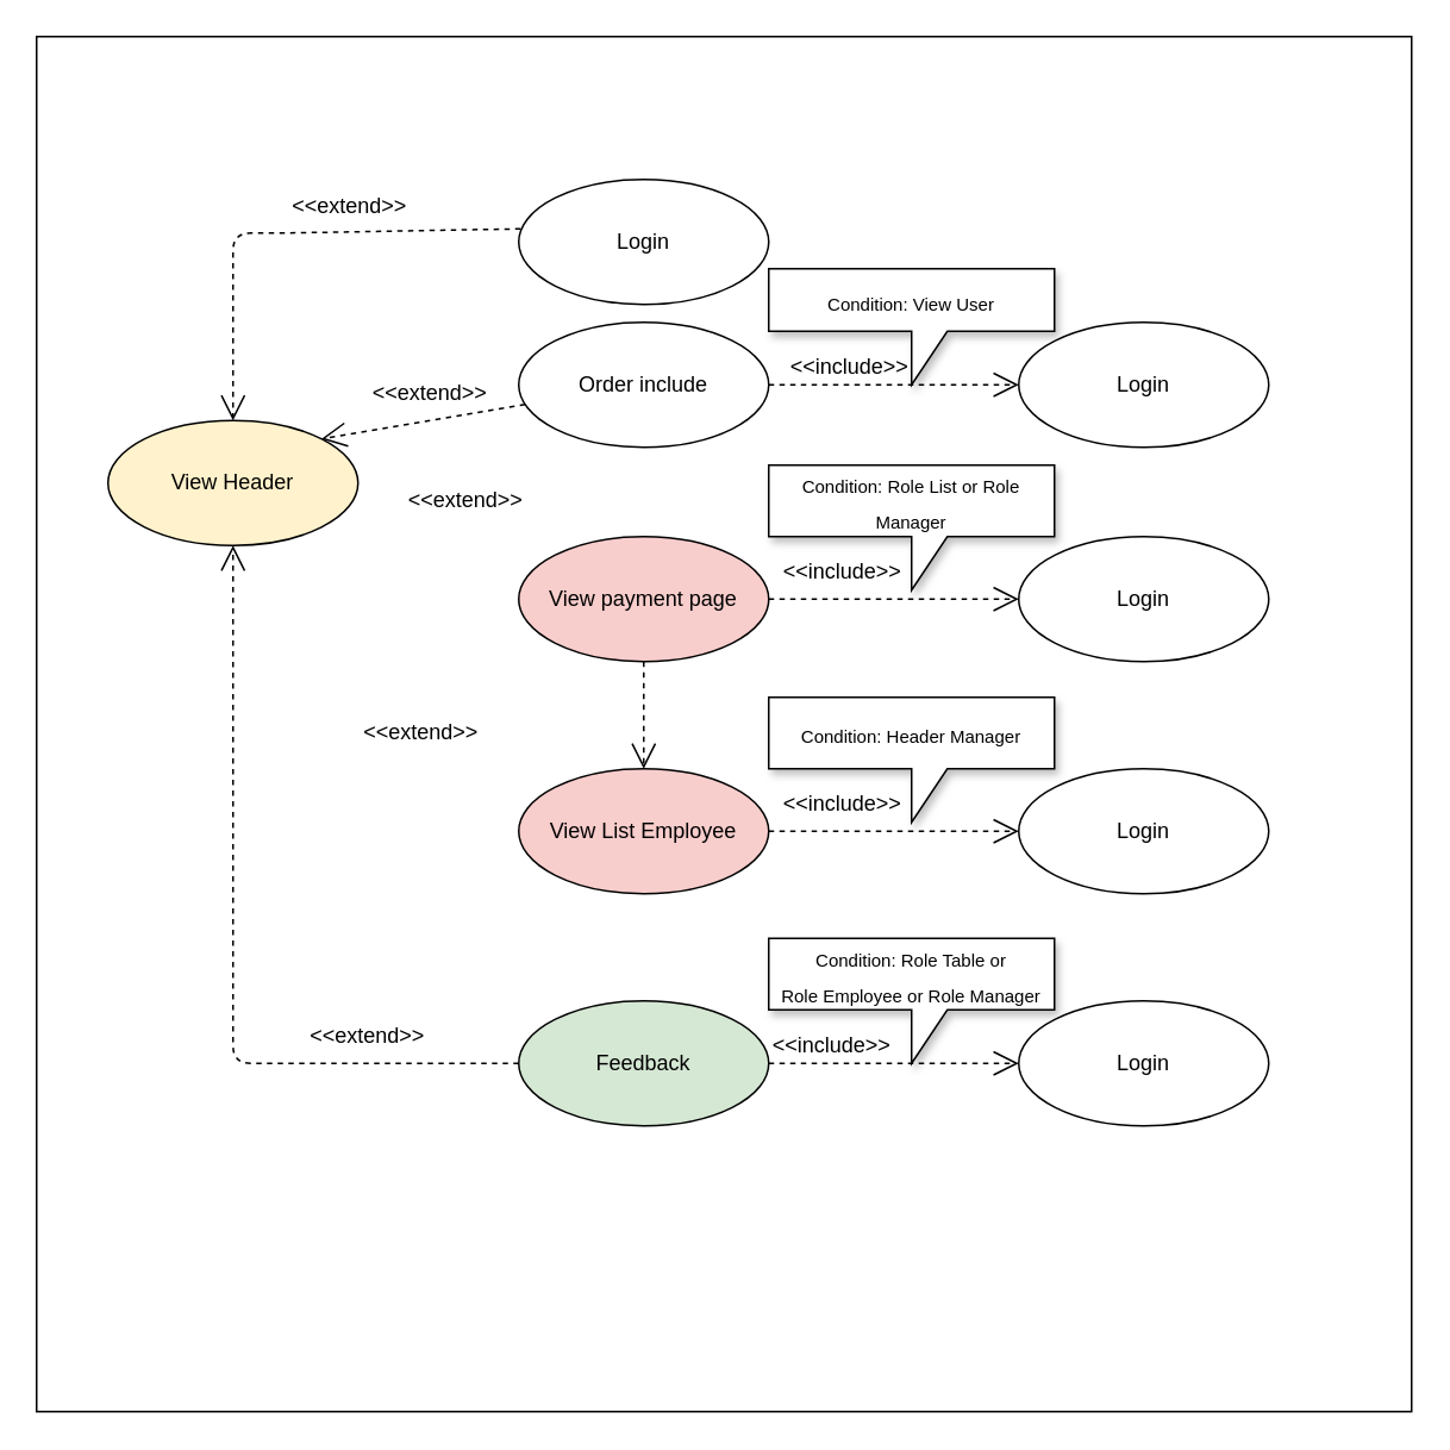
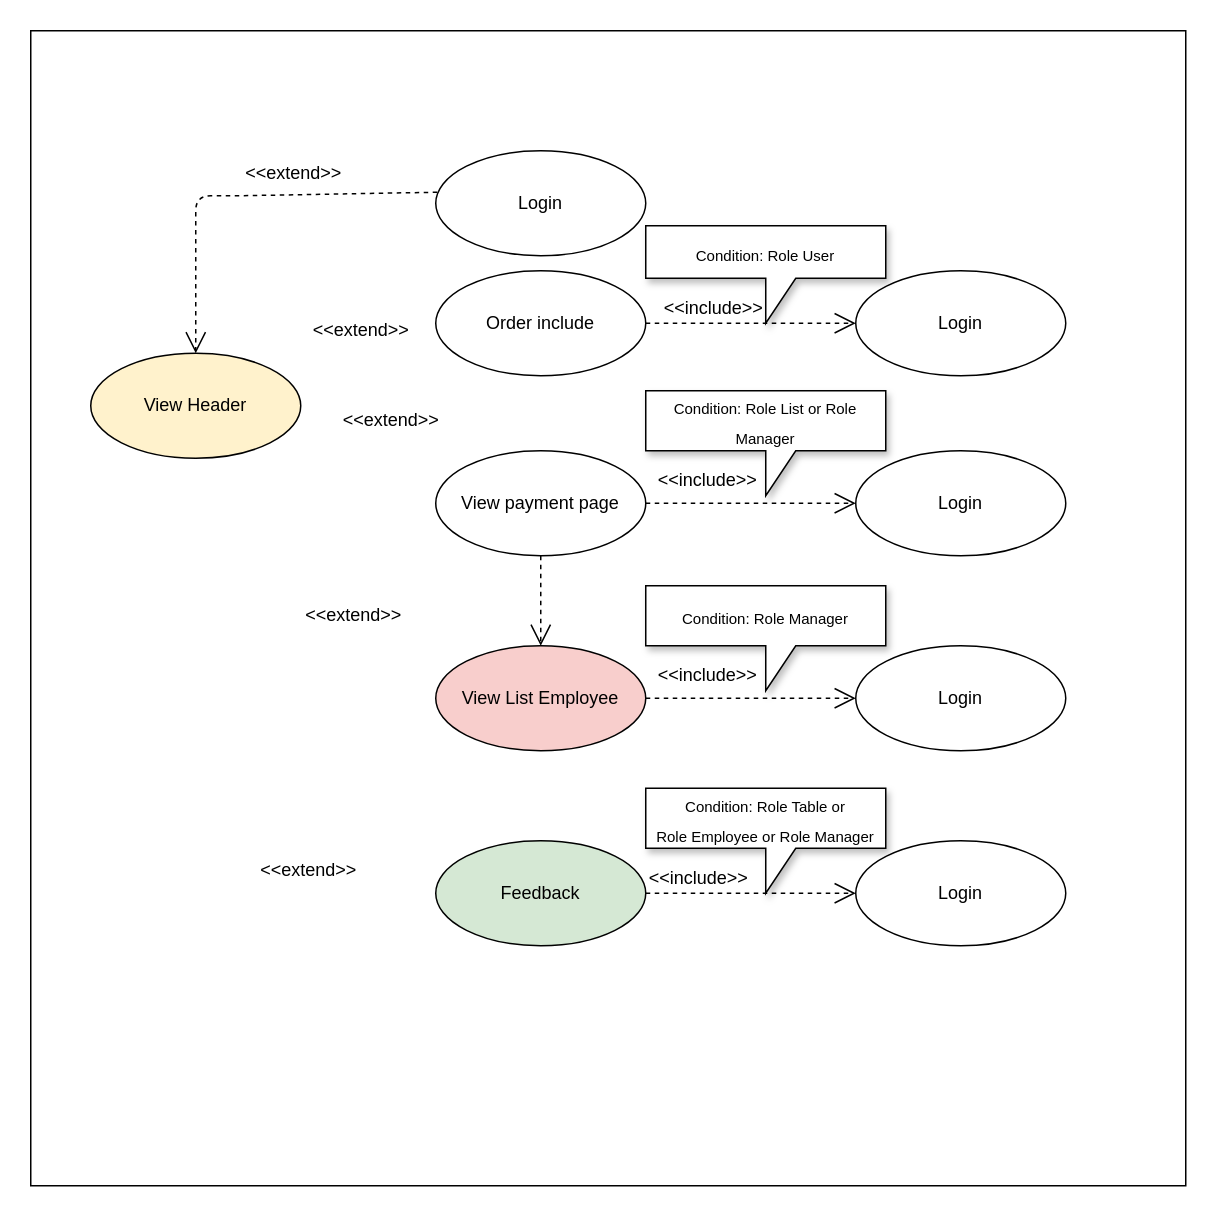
  <mxCell id="0" />
  <mxCell id="1" parent="0" />
  <mxCell id="2" value="" style="whiteSpace=wrap;html=1;aspect=fixed;" parent="1" vertex="1"><mxGeometry x="20" y="20" width="770" height="770" as="geometry" /></mxCell>
  <mxCell id="3" value="View Header" style="ellipse;whiteSpace=wrap;html=1;fillColor=#fff2cc;" parent="1" vertex="1"><mxGeometry x="60" y="235" width="140" height="70" as="geometry" /></mxCell>
  <mxCell id="4" value="" style="group" parent="1" vertex="1" connectable="0"><mxGeometry x="230" y="60" width="210" height="80" as="geometry" /></mxCell>
  <mxCell id="5" value="&amp;lt;&amp;lt;extend&amp;gt;&amp;gt;" style="text;html=1;align=center;verticalAlign=middle;resizable=0;points=[];autosize=1;" parent="1" vertex="1"><mxGeometry x="150" y="100" width="90" height="30" as="geometry" /></mxCell>
  <mxCell id="6" value="Order include" style="ellipse;whiteSpace=wrap;html=1;strokeColor=#000000;" parent="1" vertex="1"><mxGeometry x="290" y="180" width="140" height="70" as="geometry" /></mxCell>
  <mxCell id="7" value="" style="group" parent="1" vertex="1" connectable="0"><mxGeometry x="150" y="215" width="160" height="20" as="geometry" /></mxCell>
  <mxCell id="8" value="&amp;lt;&amp;lt;extend&amp;gt;&amp;gt;" style="text;html=1;align=center;verticalAlign=middle;resizable=0;points=[];autosize=1;" parent="7" vertex="1"><mxGeometry x="50" y="-5" width="80" height="20" as="geometry" /></mxCell>
- <mxCell id="9" value="View payment page" style="ellipse;whiteSpace=wrap;html=1;strokeColor=#000000;fillColor=#f8cecc;" parent="1" vertex="1"><mxGeometry x="290" y="300" width="140" height="70" as="geometry" /></mxCell>
+ <mxCell id="9" value="View payment page" style="ellipse;whiteSpace=wrap;html=1;strokeColor=#000000;" parent="1" vertex="1"><mxGeometry x="290" y="300" width="140" height="70" as="geometry" /></mxCell>
  <mxCell id="10" value="" style="endArrow=open;dashed=1;endFill=0;endSize=12;html=1;" parent="1" source="9" target="26" edge="1"><mxGeometry width="160" relative="1" as="geometry"><mxPoint x="150" y="400" as="sourcePoint" /><mxPoint x="310" y="400" as="targetPoint" /></mxGeometry></mxCell>
  <mxCell id="11" value="Feedback" style="ellipse;whiteSpace=wrap;html=1;strokeColor=#000000;fillColor=#d5e8d4;" parent="1" vertex="1"><mxGeometry x="290" y="560" width="140" height="70" as="geometry" /></mxCell>
  <mxCell id="12" value="Login" style="ellipse;whiteSpace=wrap;html=1;strokeColor=#000000;" parent="1" vertex="1"><mxGeometry x="290" y="100" width="140" height="70" as="geometry" /></mxCell>
  <mxCell id="13" value="" style="endArrow=open;dashed=1;endFill=0;endSize=12;html=1;entryX=0.5;entryY=0;entryDx=0;entryDy=0;exitX=0.007;exitY=0.395;exitDx=0;exitDy=0;exitPerimeter=0;" parent="1" source="12" target="3" edge="1"><mxGeometry width="160" relative="1" as="geometry"><mxPoint x="-120" y="10" as="sourcePoint" /><mxPoint x="40" y="10" as="targetPoint" /><Array as="points"><mxPoint x="160" y="130" /><mxPoint x="130" y="130" /></Array></mxGeometry></mxCell>
- <mxCell id="14" value="" style="endArrow=open;dashed=1;endFill=0;endSize=12;html=1;entryX=1;entryY=0;entryDx=0;entryDy=0;" parent="1" source="6" target="3" edge="1"><mxGeometry width="160" relative="1" as="geometry"><mxPoint x="-120" y="10" as="sourcePoint" /><mxPoint x="40" y="10" as="targetPoint" /></mxGeometry></mxCell>
  <mxCell id="15" value="Login" style="ellipse;whiteSpace=wrap;html=1;strokeColor=#000000;" parent="1" vertex="1"><mxGeometry x="570" y="300" width="140" height="70" as="geometry" /></mxCell>
  <mxCell id="16" value="" style="group" parent="1" vertex="1" connectable="0"><mxGeometry x="380" y="310" width="180" height="20" as="geometry" /></mxCell>
  <mxCell id="17" value="&amp;lt;&amp;lt;include&amp;gt;&amp;gt;" style="text;html=1;align=center;verticalAlign=middle;resizable=0;points=[];autosize=1;" parent="16" vertex="1"><mxGeometry x="50.625" width="80" height="20" as="geometry" /></mxCell>
  <mxCell id="18" value="" style="endArrow=open;dashed=1;endFill=0;endSize=12;html=1;exitX=1;exitY=0.5;exitDx=0;exitDy=0;entryX=0;entryY=0.5;entryDx=0;entryDy=0;" parent="1" source="9" target="15" edge="1"><mxGeometry width="160" relative="1" as="geometry"><mxPoint x="480" y="125" as="sourcePoint" /><mxPoint x="660" y="125" as="targetPoint" /></mxGeometry></mxCell>
  <mxCell id="19" value="&lt;font style=&quot;font-size: 10px;&quot;&gt;Condition: Role List or Role Manager&lt;/font&gt;" style="shape=callout;whiteSpace=wrap;html=1;perimeter=calloutPerimeter;shadow=1;fontSize=16;" parent="1" vertex="1"><mxGeometry x="430" y="260" width="160" height="70" as="geometry" /></mxCell>
- <mxCell id="20" value="" style="endArrow=open;dashed=1;endFill=0;endSize=12;html=1;exitX=0;exitY=0.5;exitDx=0;exitDy=0;entryX=0.5;entryY=1;entryDx=0;entryDy=0;" parent="1" source="11" target="3" edge="1"><mxGeometry width="160" relative="1" as="geometry"><mxPoint x="-60" y="80" as="sourcePoint" /><mxPoint x="100" y="80" as="targetPoint" /><Array as="points"><mxPoint x="130" y="595" /><mxPoint x="130" y="525" /></Array></mxGeometry></mxCell>
  <mxCell id="21" value="Login" style="ellipse;whiteSpace=wrap;html=1;strokeColor=#000000;" parent="1" vertex="1"><mxGeometry x="570" y="560" width="140" height="70" as="geometry" /></mxCell>
  <mxCell id="22" value="" style="group" parent="1" vertex="1" connectable="0"><mxGeometry x="380" y="575" width="160" height="20" as="geometry" /></mxCell>
  <mxCell id="23" value="&amp;lt;&amp;lt;include&amp;gt;&amp;gt;" style="text;html=1;align=center;verticalAlign=middle;resizable=0;points=[];autosize=1;" parent="22" vertex="1"><mxGeometry x="45" width="80" height="20" as="geometry" /></mxCell>
  <mxCell id="24" value="" style="endArrow=open;dashed=1;endFill=0;endSize=12;html=1;entryX=0;entryY=0.5;entryDx=0;entryDy=0;exitX=1;exitY=0.5;exitDx=0;exitDy=0;" parent="1" source="11" target="21" edge="1"><mxGeometry width="160" relative="1" as="geometry"><mxPoint x="530" y="100" as="sourcePoint" /><mxPoint x="690" y="100" as="targetPoint" /></mxGeometry></mxCell>
  <mxCell id="25" value="&lt;font style=&quot;font-size: 10px;&quot;&gt;Condition: Role Table or &lt;br&gt;Role Employee or Role Manager&lt;/font&gt;" style="shape=callout;whiteSpace=wrap;html=1;perimeter=calloutPerimeter;shadow=1;fontSize=16;" parent="1" vertex="1"><mxGeometry x="430" y="525" width="160" height="70" as="geometry" /></mxCell>
  <mxCell id="26" value="View List Employee" style="ellipse;whiteSpace=wrap;html=1;strokeColor=#000000;fillColor=#f8cecc;" parent="1" vertex="1"><mxGeometry x="290" y="430" width="140" height="70" as="geometry" /></mxCell>
  <mxCell id="27" value="" style="group" parent="1" vertex="1" connectable="0"><mxGeometry x="170" y="275" width="160" height="20" as="geometry" /></mxCell>
  <mxCell id="28" value="&amp;lt;&amp;lt;extend&amp;gt;&amp;gt;" style="text;html=1;align=center;verticalAlign=middle;resizable=0;points=[];autosize=1;" parent="27" vertex="1"><mxGeometry x="50" y="-5" width="80" height="20" as="geometry" /></mxCell>
  <mxCell id="29" value="" style="group" parent="1" vertex="1" connectable="0"><mxGeometry x="150" y="400" width="160" height="20" as="geometry" /></mxCell>
  <mxCell id="30" value="&amp;lt;&amp;lt;extend&amp;gt;&amp;gt;" style="text;html=1;align=center;verticalAlign=middle;resizable=0;points=[];autosize=1;" parent="29" vertex="1"><mxGeometry x="45" width="80" height="20" as="geometry" /></mxCell>
  <mxCell id="31" value="Login" style="ellipse;whiteSpace=wrap;html=1;strokeColor=#000000;" parent="1" vertex="1"><mxGeometry x="570" y="430" width="140" height="70" as="geometry" /></mxCell>
  <mxCell id="32" value="" style="endArrow=open;dashed=1;endFill=0;endSize=12;html=1;exitX=1;exitY=0.5;exitDx=0;exitDy=0;" parent="1" source="26" target="31" edge="1"><mxGeometry width="160" relative="1" as="geometry"><mxPoint x="110" y="10" as="sourcePoint" /><mxPoint x="270" y="10" as="targetPoint" /></mxGeometry></mxCell>
  <mxCell id="33" value="" style="group" parent="1" vertex="1" connectable="0"><mxGeometry x="380" y="440" width="180" height="20" as="geometry" /></mxCell>
  <mxCell id="34" value="&amp;lt;&amp;lt;include&amp;gt;&amp;gt;" style="text;html=1;align=center;verticalAlign=middle;resizable=0;points=[];autosize=1;" parent="33" vertex="1"><mxGeometry x="50.625" width="80" height="20" as="geometry" /></mxCell>
- <mxCell id="35" value="&lt;font style=&quot;font-size: 10px;&quot;&gt;Condition: Header Manager&lt;/font&gt;" style="shape=callout;whiteSpace=wrap;html=1;perimeter=calloutPerimeter;shadow=1;fontSize=16;" parent="1" vertex="1"><mxGeometry x="430" y="390" width="160" height="70" as="geometry" /></mxCell>
+ <mxCell id="35" value="&lt;font style=&quot;font-size: 10px;&quot;&gt;Condition: Role Manager&lt;/font&gt;" style="shape=callout;whiteSpace=wrap;html=1;perimeter=calloutPerimeter;shadow=1;fontSize=16;" parent="1" vertex="1"><mxGeometry x="430" y="390" width="160" height="70" as="geometry" /></mxCell>
  <mxCell id="36" value="Login" style="ellipse;whiteSpace=wrap;html=1;strokeColor=#000000;" parent="1" vertex="1"><mxGeometry x="570" y="180" width="140" height="70" as="geometry" /></mxCell>
  <mxCell id="37" value="&amp;lt;&amp;lt;extend&amp;gt;&amp;gt;" style="text;html=1;align=center;verticalAlign=middle;resizable=0;points=[];autosize=1;" parent="1" vertex="1"><mxGeometry x="160" y="565" width="90" height="30" as="geometry" /></mxCell>
  <mxCell id="38" value="" style="group" parent="1" vertex="1" connectable="0"><mxGeometry x="390" y="195" width="160" height="20" as="geometry" /></mxCell>
  <mxCell id="39" value="&amp;lt;&amp;lt;include&amp;gt;&amp;gt;" style="text;html=1;align=center;verticalAlign=middle;resizable=0;points=[];autosize=1;" parent="38" vertex="1"><mxGeometry x="45" width="80" height="20" as="geometry" /></mxCell>
  <mxCell id="40" value="" style="endArrow=open;dashed=1;endFill=0;endSize=12;html=1;exitX=1;exitY=0.5;exitDx=0;exitDy=0;" parent="1" source="6" target="36" edge="1"><mxGeometry width="160" relative="1" as="geometry"><mxPoint x="-80" y="90" as="sourcePoint" /><mxPoint x="80" y="90" as="targetPoint" /></mxGeometry></mxCell>
- <mxCell id="41" value="&lt;font style=&quot;font-size: 10px;&quot;&gt;Condition: View User&lt;/font&gt;" style="shape=callout;whiteSpace=wrap;html=1;perimeter=calloutPerimeter;shadow=1;fontSize=16;" parent="1" vertex="1"><mxGeometry x="430" y="150" width="160" height="65" as="geometry" /></mxCell>
+ <mxCell id="41" value="&lt;font style=&quot;font-size: 10px;&quot;&gt;Condition: Role User&lt;/font&gt;" style="shape=callout;whiteSpace=wrap;html=1;perimeter=calloutPerimeter;shadow=1;fontSize=16;" parent="1" vertex="1"><mxGeometry x="430" y="150" width="160" height="65" as="geometry" /></mxCell>
